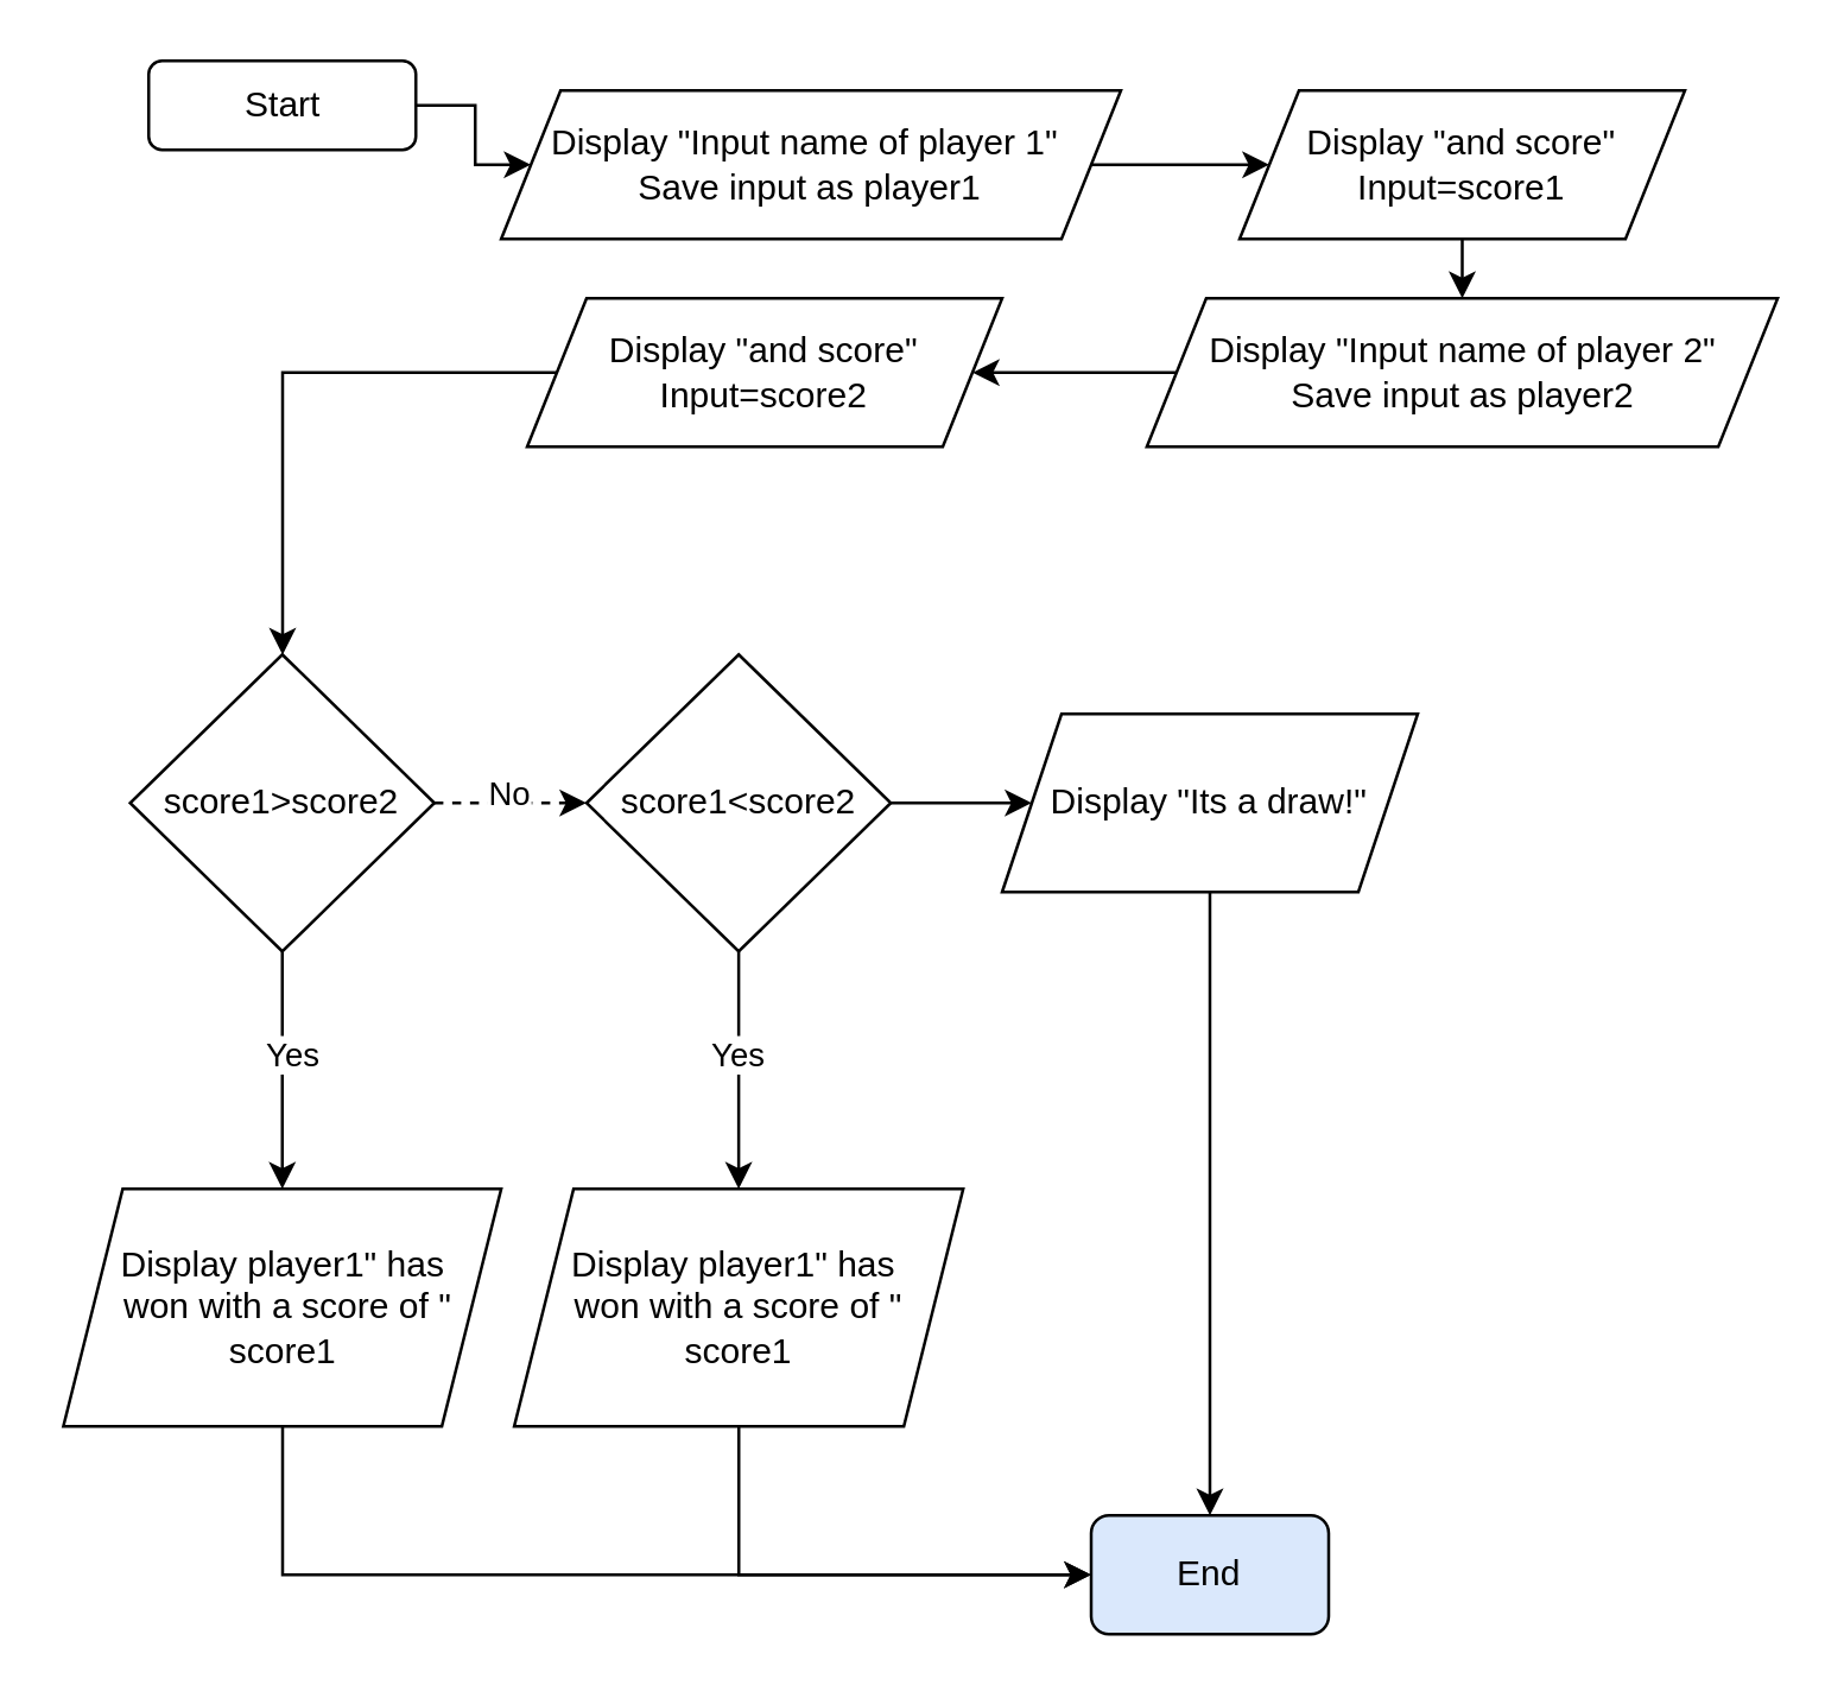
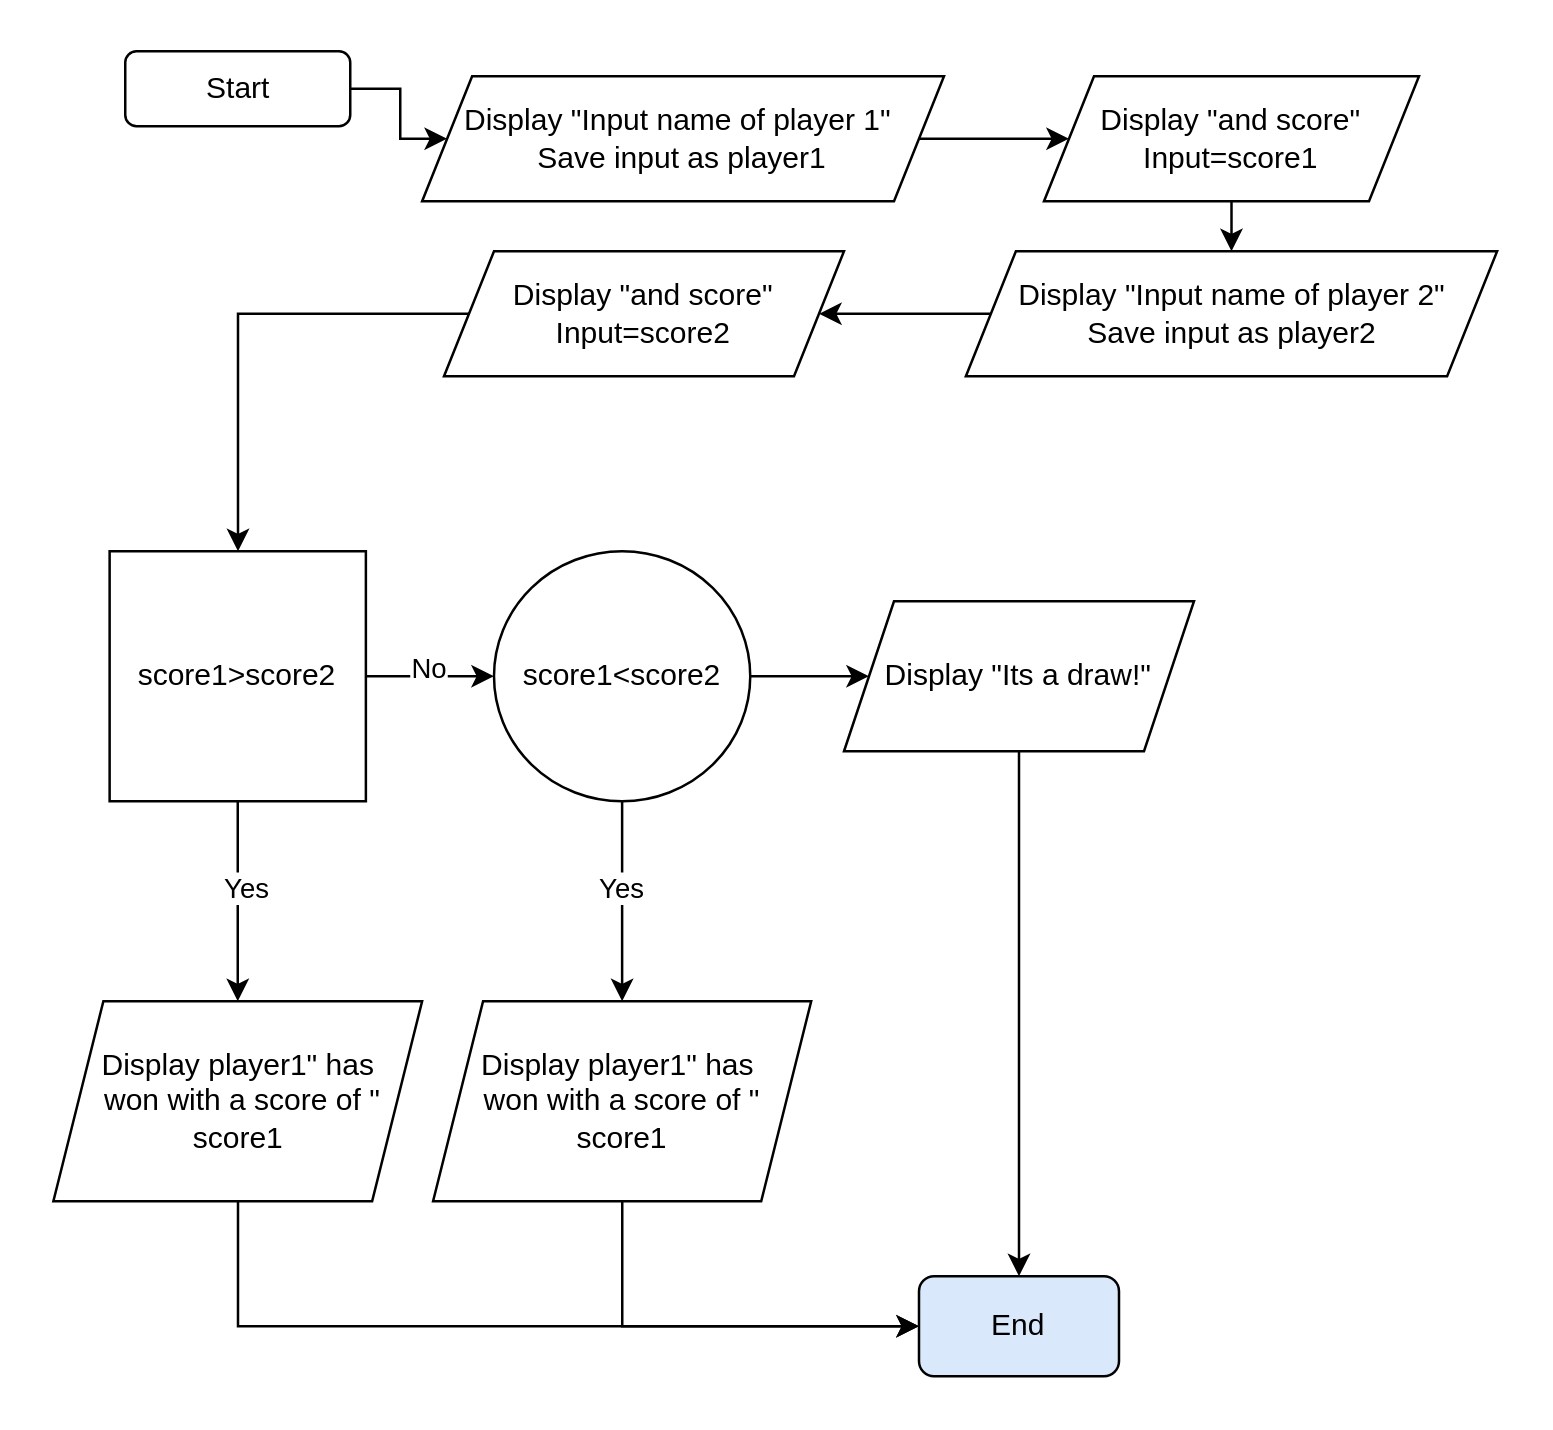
  <mxCell id="0" />
  <mxCell id="1" parent="0" />
  <mxCell id="2" value="" style="edgeStyle=orthogonalEdgeStyle;rounded=0;orthogonalLoop=1;jettySize=auto;html=1;" parent="1" source="3" target="5" edge="1"><mxGeometry relative="1" as="geometry" /></mxCell>
  <mxCell id="3" value="Start" style="rounded=1;whiteSpace=wrap;html=1;" parent="1" vertex="1"><mxGeometry x="49.5" y="20" width="90" height="30" as="geometry" /></mxCell>
  <mxCell id="4" value="" style="edgeStyle=orthogonalEdgeStyle;rounded=0;orthogonalLoop=1;jettySize=auto;html=1;entryX=0;entryY=0.5;entryDx=0;entryDy=0;" parent="1" source="5" target="26" edge="1"><mxGeometry relative="1" as="geometry" /></mxCell>
  <mxCell id="5" value="&lt;div&gt;Display &quot;Input name of&amp;nbsp;&lt;span style=&quot;background-color: initial;&quot;&gt;player 1&quot;&amp;nbsp;&lt;/span&gt;&lt;/div&gt;&lt;div&gt;&lt;span style=&quot;background-color: initial;&quot;&gt;Save input as player1&lt;/span&gt;&lt;/div&gt;" style="shape=parallelogram;perimeter=parallelogramPerimeter;whiteSpace=wrap;html=1;fixedSize=1;" parent="1" vertex="1"><mxGeometry x="168.25" y="30" width="208.75" height="50" as="geometry" /></mxCell>
  <mxCell id="6" value="" style="edgeStyle=orthogonalEdgeStyle;rounded=0;orthogonalLoop=1;jettySize=auto;html=1;exitX=0;exitY=0.5;exitDx=0;exitDy=0;" parent="1" source="27" target="13" edge="1"><mxGeometry relative="1" as="geometry" /></mxCell>
  <mxCell id="7" value="" style="edgeStyle=none;html=1;" edge="1" parent="1" source="8" target="27"><mxGeometry relative="1" as="geometry" /></mxCell>
  <mxCell id="8" value="&lt;div&gt;Display &quot;Input name of player 2&quot;&lt;/div&gt;&lt;div&gt;Save input as player2&lt;/div&gt;" style="shape=parallelogram;perimeter=parallelogramPerimeter;whiteSpace=wrap;html=1;fixedSize=1;" parent="1" vertex="1"><mxGeometry x="385.75" y="100" width="212.5" height="50" as="geometry" /></mxCell>
- <mxCell id="9" value="" style="edgeStyle=orthogonalEdgeStyle;rounded=0;orthogonalLoop=1;jettySize=auto;html=1;dashed=1;" parent="1" source="13" target="17" edge="1"><mxGeometry relative="1" as="geometry" /></mxCell>
+ <mxCell id="9" value="" style="edgeStyle=orthogonalEdgeStyle;rounded=0;orthogonalLoop=1;jettySize=auto;html=1;" parent="1" source="13" target="17" edge="1"><mxGeometry relative="1" as="geometry" /></mxCell>
  <mxCell id="10" value="No" style="edgeLabel;html=1;align=center;verticalAlign=middle;resizable=0;points=[];" parent="9" vertex="1" connectable="0"><mxGeometry x="-0.015" y="4" relative="1" as="geometry"><mxPoint as="offset" /></mxGeometry></mxCell>
  <mxCell id="11" value="" style="edgeStyle=orthogonalEdgeStyle;rounded=0;orthogonalLoop=1;jettySize=auto;html=1;" parent="1" source="13" target="19" edge="1"><mxGeometry relative="1" as="geometry" /></mxCell>
  <mxCell id="12" value="Yes" style="edgeLabel;html=1;align=center;verticalAlign=middle;resizable=0;points=[];" parent="11" vertex="1" connectable="0"><mxGeometry x="-0.14" y="3" relative="1" as="geometry"><mxPoint as="offset" /></mxGeometry></mxCell>
- <mxCell id="13" value="score1&amp;gt;score2" style="rhombus;whiteSpace=wrap;html=1;" parent="1" vertex="1"><mxGeometry x="43.25" y="220" width="102.5" height="100" as="geometry" /></mxCell>
+ <mxCell id="13" value="score1&amp;gt;score2" style="whiteSpace=wrap;html=1;rounded=0;" parent="1" vertex="1"><mxGeometry x="43.25" y="220" width="102.5" height="100" as="geometry" /></mxCell>
  <mxCell id="14" value="" style="edgeStyle=orthogonalEdgeStyle;rounded=0;orthogonalLoop=1;jettySize=auto;html=1;" parent="1" source="17" target="21" edge="1"><mxGeometry relative="1" as="geometry" /></mxCell>
  <mxCell id="15" value="Yes" style="edgeLabel;html=1;align=center;verticalAlign=middle;resizable=0;points=[];" parent="14" vertex="1" connectable="0"><mxGeometry x="-0.139" y="-1" relative="1" as="geometry"><mxPoint as="offset" /></mxGeometry></mxCell>
  <mxCell id="16" value="" style="edgeStyle=orthogonalEdgeStyle;rounded=0;orthogonalLoop=1;jettySize=auto;html=1;" parent="1" source="17" target="23" edge="1"><mxGeometry relative="1" as="geometry" /></mxCell>
- <mxCell id="17" value="score1&amp;lt;score2" style="rhombus;whiteSpace=wrap;html=1;" parent="1" vertex="1"><mxGeometry x="197" y="220" width="102.5" height="100" as="geometry" /></mxCell>
+ <mxCell id="17" value="score1&amp;lt;score2" style="ellipse;whiteSpace=wrap;html=1;" parent="1" vertex="1"><mxGeometry x="197" y="220" width="102.5" height="100" as="geometry" /></mxCell>
  <mxCell id="18" value="" style="edgeStyle=orthogonalEdgeStyle;rounded=0;orthogonalLoop=1;jettySize=auto;html=1;entryX=0;entryY=0.5;entryDx=0;entryDy=0;" parent="1" source="19" target="24" edge="1"><mxGeometry relative="1" as="geometry"><mxPoint x="94.5" y="560" as="targetPoint" /><Array as="points"><mxPoint x="95" y="530" /></Array></mxGeometry></mxCell>
  <mxCell id="19" value="&lt;div&gt;Display player1&quot; has&lt;/div&gt;&lt;div&gt;&amp;nbsp;won with a score of &quot; score1&lt;/div&gt;" style="shape=parallelogram;perimeter=parallelogramPerimeter;whiteSpace=wrap;html=1;fixedSize=1;" parent="1" vertex="1"><mxGeometry x="20.75" y="400" width="147.5" height="80" as="geometry" /></mxCell>
  <mxCell id="20" value="" style="edgeStyle=orthogonalEdgeStyle;rounded=0;orthogonalLoop=1;jettySize=auto;html=1;entryX=0;entryY=0.5;entryDx=0;entryDy=0;" parent="1" source="21" target="24" edge="1"><mxGeometry relative="1" as="geometry"><mxPoint x="248.25" y="560" as="targetPoint" /><Array as="points"><mxPoint x="248" y="530" /></Array></mxGeometry></mxCell>
  <mxCell id="21" value="&lt;div&gt;Display player1&quot; has&amp;nbsp;&lt;/div&gt;&lt;div&gt;won with a score of &quot; score1&lt;/div&gt;" style="shape=parallelogram;perimeter=parallelogramPerimeter;whiteSpace=wrap;html=1;fixedSize=1;" parent="1" vertex="1"><mxGeometry x="172.63" y="400" width="151.25" height="80" as="geometry" /></mxCell>
  <mxCell id="22" value="" style="edgeStyle=orthogonalEdgeStyle;rounded=0;orthogonalLoop=1;jettySize=auto;html=1;" parent="1" source="23" target="24" edge="1"><mxGeometry relative="1" as="geometry" /></mxCell>
  <mxCell id="23" value="Display &quot;Its a draw!&quot;" style="shape=parallelogram;perimeter=parallelogramPerimeter;whiteSpace=wrap;html=1;fixedSize=1;" parent="1" vertex="1"><mxGeometry x="337" y="240" width="140" height="60" as="geometry" /></mxCell>
  <mxCell id="24" value="End" style="rounded=1;whiteSpace=wrap;html=1;fillColor=#dae8fc;" parent="1" vertex="1"><mxGeometry x="367" y="510" width="80" height="40" as="geometry" /></mxCell>
  <mxCell id="25" value="" style="edgeStyle=none;html=1;" edge="1" parent="1" source="26" target="8"><mxGeometry relative="1" as="geometry" /></mxCell>
  <mxCell id="26" value="&lt;div&gt;Display &quot;and score&quot;&lt;/div&gt;&lt;div&gt;Input=score1&lt;/div&gt;" style="shape=parallelogram;perimeter=parallelogramPerimeter;whiteSpace=wrap;html=1;fixedSize=1;" vertex="1" parent="1"><mxGeometry x="417" y="30" width="150" height="50" as="geometry" /></mxCell>
  <mxCell id="27" value="&lt;div&gt;Display &quot;and score&quot;&lt;/div&gt;&lt;div&gt;Input=score2&lt;/div&gt;" style="shape=parallelogram;perimeter=parallelogramPerimeter;whiteSpace=wrap;html=1;fixedSize=1;" vertex="1" parent="1"><mxGeometry x="177" y="100" width="160" height="50" as="geometry" /></mxCell>
